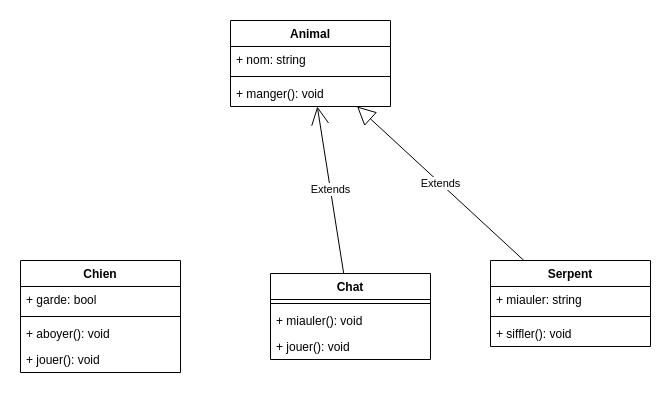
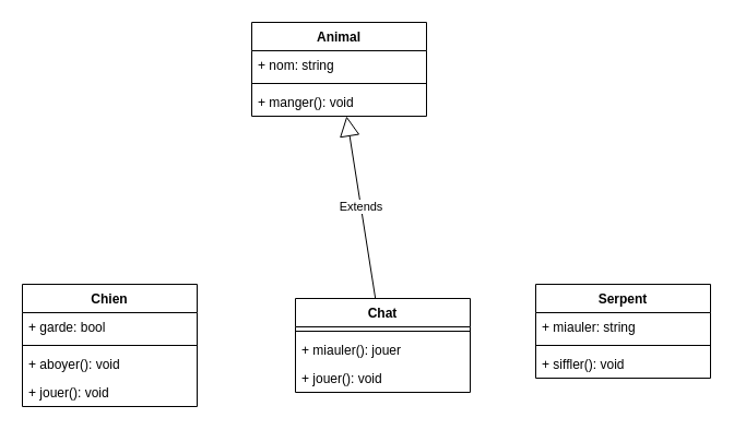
  <mxCell id="0" />
  <mxCell id="1" parent="0" />
  <mxCell id="2" value="Chien" style="swimlane;fontStyle=1;align=center;verticalAlign=top;childLayout=stackLayout;horizontal=1;startSize=26;horizontalStack=0;resizeParent=1;resizeParentMax=0;resizeLast=0;collapsible=1;marginBottom=0;whiteSpace=wrap;html=1;" parent="1" vertex="1"><mxGeometry x="20" y="260" width="160" height="112" as="geometry" /></mxCell>
  <mxCell id="3" value="+ garde: bool" style="text;strokeColor=none;fillColor=none;align=left;verticalAlign=top;spacingLeft=4;spacingRight=4;overflow=hidden;rotatable=0;points=[[0,0.5],[1,0.5]];portConstraint=eastwest;whiteSpace=wrap;html=1;" parent="2" vertex="1"><mxGeometry y="26" width="160" height="26" as="geometry" /></mxCell>
  <mxCell id="4" value="" style="line;strokeWidth=1;fillColor=none;align=left;verticalAlign=middle;spacingTop=-1;spacingLeft=3;spacingRight=3;rotatable=0;labelPosition=right;points=[];portConstraint=eastwest;strokeColor=inherit;" parent="2" vertex="1"><mxGeometry y="52" width="160" height="8" as="geometry" /></mxCell>
  <mxCell id="5" value="+ aboyer(): void" style="text;strokeColor=none;fillColor=none;align=left;verticalAlign=top;spacingLeft=4;spacingRight=4;overflow=hidden;rotatable=0;points=[[0,0.5],[1,0.5]];portConstraint=eastwest;whiteSpace=wrap;html=1;" parent="2" vertex="1"><mxGeometry y="60" width="160" height="26" as="geometry" /></mxCell>
  <mxCell id="6" value="+ jouer(): void" style="text;strokeColor=none;fillColor=none;align=left;verticalAlign=top;spacingLeft=4;spacingRight=4;overflow=hidden;rotatable=0;points=[[0,0.5],[1,0.5]];portConstraint=eastwest;whiteSpace=wrap;html=1;" parent="2" vertex="1"><mxGeometry y="86" width="160" height="26" as="geometry" /></mxCell>
  <mxCell id="7" value="Chat" style="swimlane;fontStyle=1;align=center;verticalAlign=top;childLayout=stackLayout;horizontal=1;startSize=26;horizontalStack=0;resizeParent=1;resizeParentMax=0;resizeLast=0;collapsible=1;marginBottom=0;whiteSpace=wrap;html=1;" parent="1" vertex="1"><mxGeometry x="270" y="273" width="160" height="86" as="geometry" /></mxCell>
  <mxCell id="8" value="" style="line;strokeWidth=1;fillColor=none;align=left;verticalAlign=middle;spacingTop=-1;spacingLeft=3;spacingRight=3;rotatable=0;labelPosition=right;points=[];portConstraint=eastwest;strokeColor=inherit;" parent="7" vertex="1"><mxGeometry y="26" width="160" height="8" as="geometry" /></mxCell>
- <mxCell id="9" value="+ miauler(): void" style="text;strokeColor=none;fillColor=none;align=left;verticalAlign=top;spacingLeft=4;spacingRight=4;overflow=hidden;rotatable=0;points=[[0,0.5],[1,0.5]];portConstraint=eastwest;whiteSpace=wrap;html=1;" parent="7" vertex="1"><mxGeometry y="34" width="160" height="26" as="geometry" /></mxCell>
+ <mxCell id="9" value="+ miauler(): jouer" style="text;strokeColor=none;fillColor=none;align=left;verticalAlign=top;spacingLeft=4;spacingRight=4;overflow=hidden;rotatable=0;points=[[0,0.5],[1,0.5]];portConstraint=eastwest;whiteSpace=wrap;html=1;" parent="7" vertex="1"><mxGeometry y="34" width="160" height="26" as="geometry" /></mxCell>
  <mxCell id="10" value="+ jouer(): void" style="text;strokeColor=none;fillColor=none;align=left;verticalAlign=top;spacingLeft=4;spacingRight=4;overflow=hidden;rotatable=0;points=[[0,0.5],[1,0.5]];portConstraint=eastwest;whiteSpace=wrap;html=1;" parent="7" vertex="1"><mxGeometry y="60" width="160" height="26" as="geometry" /></mxCell>
  <mxCell id="11" value="Serpent" style="swimlane;fontStyle=1;align=center;verticalAlign=top;childLayout=stackLayout;horizontal=1;startSize=26;horizontalStack=0;resizeParent=1;resizeParentMax=0;resizeLast=0;collapsible=1;marginBottom=0;whiteSpace=wrap;html=1;" parent="1" vertex="1"><mxGeometry x="490" y="260" width="160" height="86" as="geometry" /></mxCell>
  <mxCell id="12" value="+ miauler: string" style="text;strokeColor=none;fillColor=none;align=left;verticalAlign=top;spacingLeft=4;spacingRight=4;overflow=hidden;rotatable=0;points=[[0,0.5],[1,0.5]];portConstraint=eastwest;whiteSpace=wrap;html=1;" parent="11" vertex="1"><mxGeometry y="26" width="160" height="26" as="geometry" /></mxCell>
  <mxCell id="13" value="" style="line;strokeWidth=1;fillColor=none;align=left;verticalAlign=middle;spacingTop=-1;spacingLeft=3;spacingRight=3;rotatable=0;labelPosition=right;points=[];portConstraint=eastwest;strokeColor=inherit;" parent="11" vertex="1"><mxGeometry y="52" width="160" height="8" as="geometry" /></mxCell>
  <mxCell id="14" value="+ siffler(): void" style="text;strokeColor=none;fillColor=none;align=left;verticalAlign=top;spacingLeft=4;spacingRight=4;overflow=hidden;rotatable=0;points=[[0,0.5],[1,0.5]];portConstraint=eastwest;whiteSpace=wrap;html=1;" parent="11" vertex="1"><mxGeometry y="60" width="160" height="26" as="geometry" /></mxCell>
  <mxCell id="15" value="Animal" style="swimlane;fontStyle=1;align=center;verticalAlign=top;childLayout=stackLayout;horizontal=1;startSize=26;horizontalStack=0;resizeParent=1;resizeParentMax=0;resizeLast=0;collapsible=1;marginBottom=0;whiteSpace=wrap;html=1;" parent="1" vertex="1"><mxGeometry x="230" y="20" width="160" height="86" as="geometry" /></mxCell>
  <mxCell id="16" value="+ nom: string" style="text;strokeColor=none;fillColor=none;align=left;verticalAlign=top;spacingLeft=4;spacingRight=4;overflow=hidden;rotatable=0;points=[[0,0.5],[1,0.5]];portConstraint=eastwest;whiteSpace=wrap;html=1;" parent="15" vertex="1"><mxGeometry y="26" width="160" height="26" as="geometry" /></mxCell>
  <mxCell id="17" value="" style="line;strokeWidth=1;fillColor=none;align=left;verticalAlign=middle;spacingTop=-1;spacingLeft=3;spacingRight=3;rotatable=0;labelPosition=right;points=[];portConstraint=eastwest;strokeColor=inherit;" parent="15" vertex="1"><mxGeometry y="52" width="160" height="8" as="geometry" /></mxCell>
  <mxCell id="18" value="+ manger(): void" style="text;strokeColor=none;fillColor=none;align=left;verticalAlign=top;spacingLeft=4;spacingRight=4;overflow=hidden;rotatable=0;points=[[0,0.5],[1,0.5]];portConstraint=eastwest;whiteSpace=wrap;html=1;" parent="15" vertex="1"><mxGeometry y="60" width="160" height="26" as="geometry" /></mxCell>
- <mxCell id="19" value="Extends" style="endArrow=open;endSize=16;endFill=0;html=1;rounded=0;" parent="1" source="7" target="15" edge="1"><mxGeometry width="160" relative="1" as="geometry"><mxPoint x="172" y="270" as="sourcePoint" /><mxPoint x="288" y="116" as="targetPoint" /></mxGeometry></mxCell>
- <mxCell id="20" value="Extends" style="endArrow=block;endSize=16;endFill=0;html=1;rounded=0;" parent="1" source="11" target="15" edge="1"><mxGeometry width="160" relative="1" as="geometry"><mxPoint x="350" y="283" as="sourcePoint" /><mxPoint x="326" y="116" as="targetPoint" /></mxGeometry></mxCell>
+ <mxCell id="19" value="Extends" style="endArrow=block;endSize=16;endFill=0;html=1;rounded=0;" parent="1" source="7" target="15" edge="1"><mxGeometry width="160" relative="1" as="geometry"><mxPoint x="172" y="270" as="sourcePoint" /><mxPoint x="288" y="116" as="targetPoint" /></mxGeometry></mxCell>
